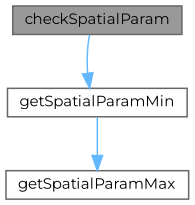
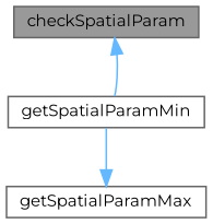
  digraph {
    fontname=Montserrat
    rankdir=TB
    node [color=grey40 fillcolor=white fontname=Montserrat fontsize=10 shape=box style=filled]
    edge [color=steelblue1 fontname=Montserrat fontsize=10 labelfontname=Helvetica labelfontsize=10 style=solid]
    n1 [color=gray40 fillcolor=grey60 fontcolor=black height=0.2 label=checkSpatialParam width=0.4]
    n2 [height=0.2 label=getSpatialParamMin width=0.4]
    n3 [height=0.2 label=getSpatialParamMax width=0.4]
-   n1 -> n2
+   n2 -> n1
    n2 -> n3
  }
